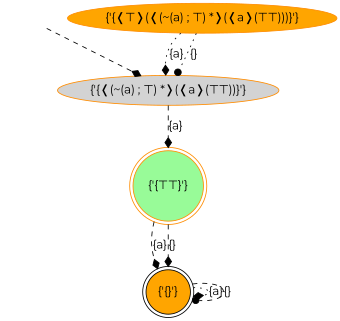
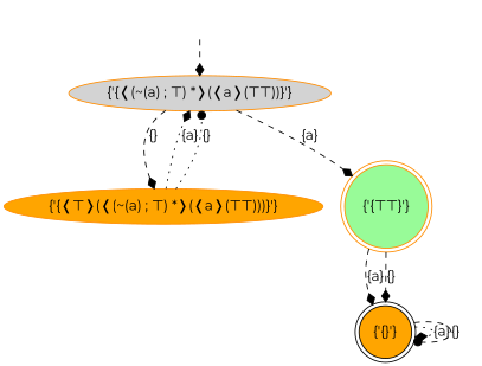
  digraph {
    fontname=Montserrat
    node [style=filled fontname=Montserrat fillcolor=orange color=darkorange]
    edge [style=dashed arrowhead=diamond fontname=Montserrat]
    fake [style=invisible fillcolor="" color=""]
    "{'{❬(~(a) ; ⊤) *❭(❬a❭(⊤⊤))}'}" [root=true fillcolor=lightgrey]
    "{'{❬⊤❭(❬(~(a) ; ⊤) *❭(❬a❭(⊤⊤)))}'}"
    "{'{⊤⊤}'}" [shape=doublecircle fillcolor=palegreen]
    "{'{}'}" [shape=doublecircle color=black]
    fake -> "{'{❬(~(a) ; ⊤) *❭(❬a❭(⊤⊤))}'}"
+   "{'{❬(~(a) ; ⊤) *❭(❬a❭(⊤⊤))}'}" -> "{'{❬⊤❭(❬(~(a) ; ⊤) *❭(❬a❭(⊤⊤)))}'}" [label="{}"]
    "{'{❬(~(a) ; ⊤) *❭(❬a❭(⊤⊤))}'}" -> "{'{⊤⊤}'}" [label="{a}"]
    "{'{❬⊤❭(❬(~(a) ; ⊤) *❭(❬a❭(⊤⊤)))}'}" -> "{'{❬(~(a) ; ⊤) *❭(❬a❭(⊤⊤))}'}" [label="{a}" style=dotted]
    "{'{❬⊤❭(❬(~(a) ; ⊤) *❭(❬a❭(⊤⊤)))}'}" -> "{'{❬(~(a) ; ⊤) *❭(❬a❭(⊤⊤))}'}" [label="{}" style=dotted arrowhead=dot]
    "{'{⊤⊤}'}" -> "{'{}'}" [label="{a}"]
    "{'{⊤⊤}'}" -> "{'{}'}" [label="{}"]
    "{'{}'}" -> "{'{}'}" [label="{a}" style=dotted]
    "{'{}'}" -> "{'{}'}" [label="{}" arrowhead=dot]
  }
